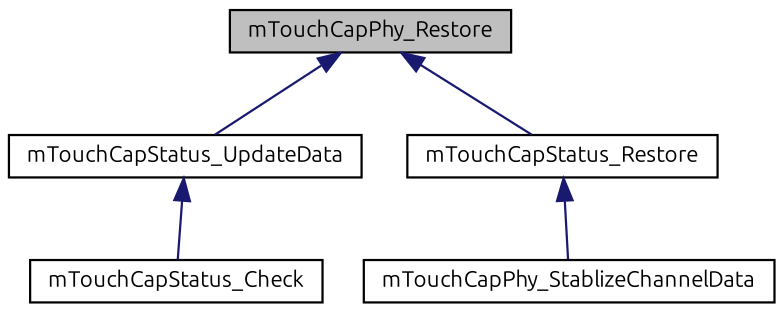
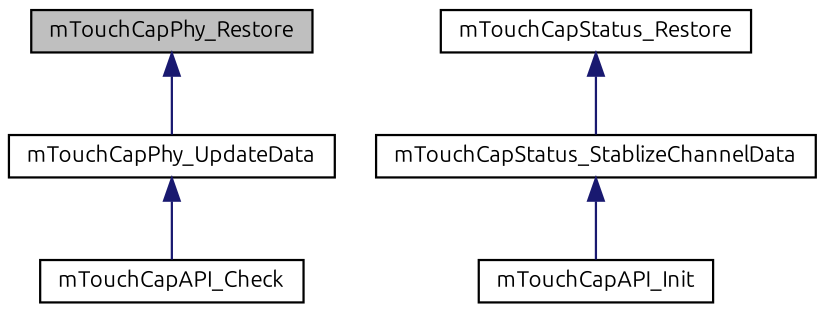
  digraph {
    fontname=Ubuntu
    rankdir=TB
    node [color=black fillcolor=white fontname=Ubuntu fontsize=10 shape=record style=filled]
    edge [color=midnightblue dir=back fontname=Ubuntu fontsize=10 labelfontname=Helvetica labelfontsize=10 style=solid]
    n1 [fillcolor=grey75 fontcolor=black height=0.2 label=mTouchCapPhy_Restore width=0.4]
-   n2 [height=0.2 label=mTouchCapStatus_UpdateData width=0.4]
+   n2 [height=0.2 label=mTouchCapPhy_UpdateData width=0.4]
    n3 [height=0.2 label=mTouchCapStatus_Restore width=0.4]
-   n4 [height=0.2 label=mTouchCapStatus_Check width=0.4]
-   n5 [height=0.2 label=mTouchCapPhy_StablizeChannelData width=0.4]
+   n4 [height=0.2 label=mTouchCapAPI_Check width=0.4]
+   n5 [height=0.2 label=mTouchCapStatus_StablizeChannelData width=0.4]
+   n6 [height=0.2 label=mTouchCapAPI_Init width=0.4]
    n1 -> n2
-   n1 -> n3
    n2 -> n4
    n3 -> n5
+   n5 -> n6
  }
